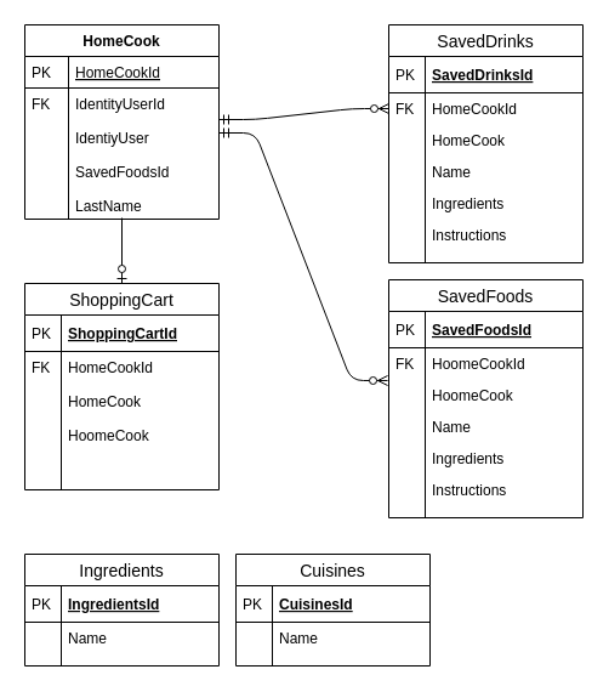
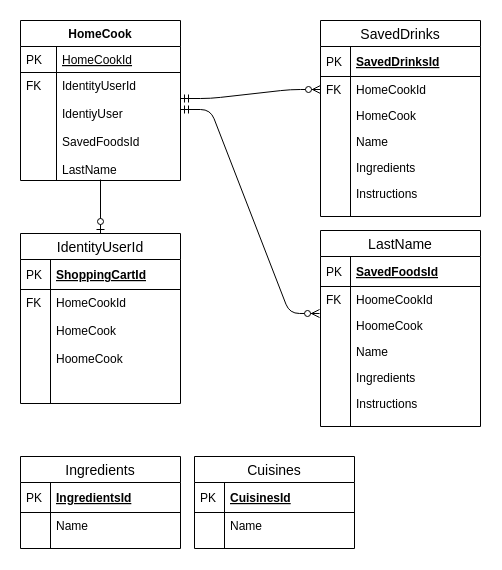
  <mxCell id="0" />
  <mxCell id="1" parent="0" />
  <mxCell id="2" value="HomeCook" style="swimlane;fontStyle=1;childLayout=stackLayout;horizontal=1;startSize=26;horizontalStack=0;resizeParent=1;resizeLast=0;collapsible=1;marginBottom=0;rounded=0;shadow=0;strokeWidth=1;" parent="1" vertex="1"><mxGeometry x="20" y="20" width="160" height="160" as="geometry"><mxRectangle x="20" y="80" width="160" height="26" as="alternateBounds" /></mxGeometry></mxCell>
  <mxCell id="3" value="HomeCookId" style="shape=partialRectangle;top=0;left=0;right=0;bottom=1;align=left;verticalAlign=top;fillColor=none;spacingLeft=40;spacingRight=4;overflow=hidden;rotatable=0;points=[[0,0.5],[1,0.5]];portConstraint=eastwest;dropTarget=0;rounded=0;shadow=0;strokeWidth=1;fontStyle=4" parent="2" vertex="1"><mxGeometry y="26" width="160" height="26" as="geometry" /></mxCell>
  <mxCell id="4" value="PK" style="shape=partialRectangle;top=0;left=0;bottom=0;fillColor=none;align=left;verticalAlign=top;spacingLeft=4;spacingRight=4;overflow=hidden;rotatable=0;points=[];portConstraint=eastwest;part=1;" parent="3" vertex="1" connectable="0"><mxGeometry width="36" height="26" as="geometry" /></mxCell>
  <mxCell id="5" value="IdentityUserId&#10;&#10;IdentiyUser&#10;&#10;SavedFoodsId&#10;&#10;LastName" style="shape=partialRectangle;top=0;left=0;right=0;bottom=0;align=left;verticalAlign=top;fillColor=none;spacingLeft=40;spacingRight=4;overflow=hidden;rotatable=0;points=[[0,0.5],[1,0.5]];portConstraint=eastwest;dropTarget=0;rounded=0;shadow=0;strokeWidth=1;" parent="2" vertex="1"><mxGeometry y="52" width="160" height="108" as="geometry" /></mxCell>
  <mxCell id="6" value="FK" style="shape=partialRectangle;top=0;left=0;bottom=0;fillColor=none;align=left;verticalAlign=top;spacingLeft=4;spacingRight=4;overflow=hidden;rotatable=0;points=[];portConstraint=eastwest;part=1;" parent="5" vertex="1" connectable="0"><mxGeometry width="36" height="108.0" as="geometry" /></mxCell>
  <mxCell id="7" value="SavedDrinks" style="swimlane;fontStyle=0;childLayout=stackLayout;horizontal=1;startSize=26;horizontalStack=0;resizeParent=1;resizeParentMax=0;resizeLast=0;collapsible=1;marginBottom=0;align=center;fontSize=14;" vertex="1" parent="1"><mxGeometry x="320" y="20" width="160" height="196" as="geometry" /></mxCell>
  <mxCell id="8" value="SavedDrinksId" style="shape=partialRectangle;top=0;left=0;right=0;bottom=1;align=left;verticalAlign=middle;fillColor=none;spacingLeft=34;spacingRight=4;overflow=hidden;rotatable=0;points=[[0,0.5],[1,0.5]];portConstraint=eastwest;dropTarget=0;fontStyle=5;fontSize=12;" vertex="1" parent="7"><mxGeometry y="26" width="160" height="30" as="geometry" /></mxCell>
  <mxCell id="9" value="PK" style="shape=partialRectangle;top=0;left=0;bottom=0;fillColor=none;align=left;verticalAlign=middle;spacingLeft=4;spacingRight=4;overflow=hidden;rotatable=0;points=[];portConstraint=eastwest;part=1;fontSize=12;" vertex="1" connectable="0" parent="8"><mxGeometry width="30" height="30" as="geometry" /></mxCell>
  <mxCell id="10" value="HomeCookId" style="shape=partialRectangle;top=0;left=0;right=0;bottom=0;align=left;verticalAlign=top;fillColor=none;spacingLeft=34;spacingRight=4;overflow=hidden;rotatable=0;points=[[0,0.5],[1,0.5]];portConstraint=eastwest;dropTarget=0;fontSize=12;" vertex="1" parent="7"><mxGeometry y="56" width="160" height="26" as="geometry" /></mxCell>
  <mxCell id="11" value="FK" style="shape=partialRectangle;top=0;left=0;bottom=0;fillColor=none;align=left;verticalAlign=top;spacingLeft=4;spacingRight=4;overflow=hidden;rotatable=0;points=[];portConstraint=eastwest;part=1;fontSize=12;" vertex="1" connectable="0" parent="10"><mxGeometry width="30" height="26" as="geometry" /></mxCell>
  <mxCell id="12" value="HomeCook" style="shape=partialRectangle;top=0;left=0;right=0;bottom=0;align=left;verticalAlign=top;fillColor=none;spacingLeft=34;spacingRight=4;overflow=hidden;rotatable=0;points=[[0,0.5],[1,0.5]];portConstraint=eastwest;dropTarget=0;fontSize=12;" vertex="1" parent="7"><mxGeometry y="82" width="160" height="26" as="geometry" /></mxCell>
  <mxCell id="13" value="" style="shape=partialRectangle;top=0;left=0;bottom=0;fillColor=none;align=left;verticalAlign=top;spacingLeft=4;spacingRight=4;overflow=hidden;rotatable=0;points=[];portConstraint=eastwest;part=1;fontSize=12;" vertex="1" connectable="0" parent="12"><mxGeometry width="30" height="26" as="geometry" /></mxCell>
  <mxCell id="14" value="Name" style="shape=partialRectangle;top=0;left=0;right=0;bottom=0;align=left;verticalAlign=top;fillColor=none;spacingLeft=34;spacingRight=4;overflow=hidden;rotatable=0;points=[[0,0.5],[1,0.5]];portConstraint=eastwest;dropTarget=0;fontSize=12;" vertex="1" parent="7"><mxGeometry y="108" width="160" height="26" as="geometry" /></mxCell>
  <mxCell id="15" value="" style="shape=partialRectangle;top=0;left=0;bottom=0;fillColor=none;align=left;verticalAlign=top;spacingLeft=4;spacingRight=4;overflow=hidden;rotatable=0;points=[];portConstraint=eastwest;part=1;fontSize=12;" vertex="1" connectable="0" parent="14"><mxGeometry width="30" height="26" as="geometry" /></mxCell>
  <mxCell id="16" value="Ingredients" style="shape=partialRectangle;top=0;left=0;right=0;bottom=0;align=left;verticalAlign=top;fillColor=none;spacingLeft=34;spacingRight=4;overflow=hidden;rotatable=0;points=[[0,0.5],[1,0.5]];portConstraint=eastwest;dropTarget=0;fontSize=12;" vertex="1" parent="7"><mxGeometry y="134" width="160" height="26" as="geometry" /></mxCell>
  <mxCell id="17" value="" style="shape=partialRectangle;top=0;left=0;bottom=0;fillColor=none;align=left;verticalAlign=top;spacingLeft=4;spacingRight=4;overflow=hidden;rotatable=0;points=[];portConstraint=eastwest;part=1;fontSize=12;" vertex="1" connectable="0" parent="16"><mxGeometry width="30" height="26" as="geometry" /></mxCell>
  <mxCell id="18" value="Instructions" style="shape=partialRectangle;top=0;left=0;right=0;bottom=0;align=left;verticalAlign=top;fillColor=none;spacingLeft=34;spacingRight=4;overflow=hidden;rotatable=0;points=[[0,0.5],[1,0.5]];portConstraint=eastwest;dropTarget=0;fontSize=12;" vertex="1" parent="7"><mxGeometry y="160" width="160" height="26" as="geometry" /></mxCell>
  <mxCell id="19" value="" style="shape=partialRectangle;top=0;left=0;bottom=0;fillColor=none;align=left;verticalAlign=top;spacingLeft=4;spacingRight=4;overflow=hidden;rotatable=0;points=[];portConstraint=eastwest;part=1;fontSize=12;" vertex="1" connectable="0" parent="18"><mxGeometry width="30" height="26" as="geometry" /></mxCell>
  <mxCell id="20" value="" style="shape=partialRectangle;top=0;left=0;right=0;bottom=0;align=left;verticalAlign=top;fillColor=none;spacingLeft=34;spacingRight=4;overflow=hidden;rotatable=0;points=[[0,0.5],[1,0.5]];portConstraint=eastwest;dropTarget=0;fontSize=12;" vertex="1" parent="7"><mxGeometry y="186" width="160" height="10" as="geometry" /></mxCell>
  <mxCell id="21" value="" style="shape=partialRectangle;top=0;left=0;bottom=0;fillColor=none;align=left;verticalAlign=top;spacingLeft=4;spacingRight=4;overflow=hidden;rotatable=0;points=[];portConstraint=eastwest;part=1;fontSize=12;" vertex="1" connectable="0" parent="20"><mxGeometry width="30" height="10" as="geometry" /></mxCell>
- <mxCell id="22" value="ShoppingCart" style="swimlane;fontStyle=0;childLayout=stackLayout;horizontal=1;startSize=26;horizontalStack=0;resizeParent=1;resizeParentMax=0;resizeLast=0;collapsible=1;marginBottom=0;align=center;fontSize=14;" vertex="1" parent="1"><mxGeometry x="20" y="233" width="160" height="170" as="geometry" /></mxCell>
+ <mxCell id="22" value="IdentityUserId" style="swimlane;fontStyle=0;childLayout=stackLayout;horizontal=1;startSize=26;horizontalStack=0;resizeParent=1;resizeParentMax=0;resizeLast=0;collapsible=1;marginBottom=0;align=center;fontSize=14;" vertex="1" parent="1"><mxGeometry x="20" y="233" width="160" height="170" as="geometry" /></mxCell>
  <mxCell id="23" value="ShoppingCartId" style="shape=partialRectangle;top=0;left=0;right=0;bottom=1;align=left;verticalAlign=middle;fillColor=none;spacingLeft=34;spacingRight=4;overflow=hidden;rotatable=0;points=[[0,0.5],[1,0.5]];portConstraint=eastwest;dropTarget=0;fontStyle=5;fontSize=12;" vertex="1" parent="22"><mxGeometry y="26" width="160" height="30" as="geometry" /></mxCell>
  <mxCell id="24" value="PK" style="shape=partialRectangle;top=0;left=0;bottom=0;fillColor=none;align=left;verticalAlign=middle;spacingLeft=4;spacingRight=4;overflow=hidden;rotatable=0;points=[];portConstraint=eastwest;part=1;fontSize=12;" vertex="1" connectable="0" parent="23"><mxGeometry width="30" height="30" as="geometry" /></mxCell>
  <mxCell id="25" value="HomeCookId&#10;&#10;HomeCook&#10;&#10;HoomeCook" style="shape=partialRectangle;top=0;left=0;right=0;bottom=0;align=left;verticalAlign=top;fillColor=none;spacingLeft=34;spacingRight=4;overflow=hidden;rotatable=0;points=[[0,0.5],[1,0.5]];portConstraint=eastwest;dropTarget=0;fontSize=12;" vertex="1" parent="22"><mxGeometry y="56" width="160" height="114" as="geometry" /></mxCell>
  <mxCell id="26" value="FK" style="shape=partialRectangle;top=0;left=0;bottom=0;fillColor=none;align=left;verticalAlign=top;spacingLeft=4;spacingRight=4;overflow=hidden;rotatable=0;points=[];portConstraint=eastwest;part=1;fontSize=12;" vertex="1" connectable="0" parent="25"><mxGeometry width="30" height="114.0" as="geometry" /></mxCell>
  <mxCell id="27" value="Ingredients" style="swimlane;fontStyle=0;childLayout=stackLayout;horizontal=1;startSize=26;horizontalStack=0;resizeParent=1;resizeParentMax=0;resizeLast=0;collapsible=1;marginBottom=0;align=center;fontSize=14;" vertex="1" parent="1"><mxGeometry x="20" y="456" width="160" height="92" as="geometry" /></mxCell>
  <mxCell id="28" value="IngredientsId" style="shape=partialRectangle;top=0;left=0;right=0;bottom=1;align=left;verticalAlign=middle;fillColor=none;spacingLeft=34;spacingRight=4;overflow=hidden;rotatable=0;points=[[0,0.5],[1,0.5]];portConstraint=eastwest;dropTarget=0;fontStyle=5;fontSize=12;" vertex="1" parent="27"><mxGeometry y="26" width="160" height="30" as="geometry" /></mxCell>
  <mxCell id="29" value="PK" style="shape=partialRectangle;top=0;left=0;bottom=0;fillColor=none;align=left;verticalAlign=middle;spacingLeft=4;spacingRight=4;overflow=hidden;rotatable=0;points=[];portConstraint=eastwest;part=1;fontSize=12;" vertex="1" connectable="0" parent="28"><mxGeometry width="30" height="30" as="geometry" /></mxCell>
  <mxCell id="30" value="Name" style="shape=partialRectangle;top=0;left=0;right=0;bottom=0;align=left;verticalAlign=top;fillColor=none;spacingLeft=34;spacingRight=4;overflow=hidden;rotatable=0;points=[[0,0.5],[1,0.5]];portConstraint=eastwest;dropTarget=0;fontSize=12;" vertex="1" parent="27"><mxGeometry y="56" width="160" height="26" as="geometry" /></mxCell>
  <mxCell id="31" value="" style="shape=partialRectangle;top=0;left=0;bottom=0;fillColor=none;align=left;verticalAlign=top;spacingLeft=4;spacingRight=4;overflow=hidden;rotatable=0;points=[];portConstraint=eastwest;part=1;fontSize=12;" vertex="1" connectable="0" parent="30"><mxGeometry width="30" height="26" as="geometry" /></mxCell>
  <mxCell id="32" value="" style="shape=partialRectangle;top=0;left=0;right=0;bottom=0;align=left;verticalAlign=top;fillColor=none;spacingLeft=34;spacingRight=4;overflow=hidden;rotatable=0;points=[[0,0.5],[1,0.5]];portConstraint=eastwest;dropTarget=0;fontSize=12;" vertex="1" parent="27"><mxGeometry y="82" width="160" height="10" as="geometry" /></mxCell>
  <mxCell id="33" value="" style="shape=partialRectangle;top=0;left=0;bottom=0;fillColor=none;align=left;verticalAlign=top;spacingLeft=4;spacingRight=4;overflow=hidden;rotatable=0;points=[];portConstraint=eastwest;part=1;fontSize=12;" vertex="1" connectable="0" parent="32"><mxGeometry width="30" height="10" as="geometry" /></mxCell>
  <mxCell id="34" value="Cuisines" style="swimlane;fontStyle=0;childLayout=stackLayout;horizontal=1;startSize=26;horizontalStack=0;resizeParent=1;resizeParentMax=0;resizeLast=0;collapsible=1;marginBottom=0;align=center;fontSize=14;" vertex="1" parent="1"><mxGeometry x="194" y="456" width="160" height="92" as="geometry" /></mxCell>
  <mxCell id="35" value="CuisinesId" style="shape=partialRectangle;top=0;left=0;right=0;bottom=1;align=left;verticalAlign=middle;fillColor=none;spacingLeft=34;spacingRight=4;overflow=hidden;rotatable=0;points=[[0,0.5],[1,0.5]];portConstraint=eastwest;dropTarget=0;fontStyle=5;fontSize=12;" vertex="1" parent="34"><mxGeometry y="26" width="160" height="30" as="geometry" /></mxCell>
  <mxCell id="36" value="PK" style="shape=partialRectangle;top=0;left=0;bottom=0;fillColor=none;align=left;verticalAlign=middle;spacingLeft=4;spacingRight=4;overflow=hidden;rotatable=0;points=[];portConstraint=eastwest;part=1;fontSize=12;" vertex="1" connectable="0" parent="35"><mxGeometry width="30" height="30" as="geometry" /></mxCell>
  <mxCell id="37" value="Name" style="shape=partialRectangle;top=0;left=0;right=0;bottom=0;align=left;verticalAlign=top;fillColor=none;spacingLeft=34;spacingRight=4;overflow=hidden;rotatable=0;points=[[0,0.5],[1,0.5]];portConstraint=eastwest;dropTarget=0;fontSize=12;" vertex="1" parent="34"><mxGeometry y="56" width="160" height="26" as="geometry" /></mxCell>
  <mxCell id="38" value="" style="shape=partialRectangle;top=0;left=0;bottom=0;fillColor=none;align=left;verticalAlign=top;spacingLeft=4;spacingRight=4;overflow=hidden;rotatable=0;points=[];portConstraint=eastwest;part=1;fontSize=12;" vertex="1" connectable="0" parent="37"><mxGeometry width="30" height="26" as="geometry" /></mxCell>
  <mxCell id="39" value="" style="shape=partialRectangle;top=0;left=0;right=0;bottom=0;align=left;verticalAlign=top;fillColor=none;spacingLeft=34;spacingRight=4;overflow=hidden;rotatable=0;points=[[0,0.5],[1,0.5]];portConstraint=eastwest;dropTarget=0;fontSize=12;" vertex="1" parent="34"><mxGeometry y="82" width="160" height="10" as="geometry" /></mxCell>
  <mxCell id="40" value="" style="shape=partialRectangle;top=0;left=0;bottom=0;fillColor=none;align=left;verticalAlign=top;spacingLeft=4;spacingRight=4;overflow=hidden;rotatable=0;points=[];portConstraint=eastwest;part=1;fontSize=12;" vertex="1" connectable="0" parent="39"><mxGeometry width="30" height="10" as="geometry" /></mxCell>
- <mxCell id="41" value="SavedFoods" style="swimlane;fontStyle=0;childLayout=stackLayout;horizontal=1;startSize=26;horizontalStack=0;resizeParent=1;resizeParentMax=0;resizeLast=0;collapsible=1;marginBottom=0;align=center;fontSize=14;" vertex="1" parent="1"><mxGeometry x="320" y="230" width="160" height="196" as="geometry" /></mxCell>
+ <mxCell id="41" value="LastName" style="swimlane;fontStyle=0;childLayout=stackLayout;horizontal=1;startSize=26;horizontalStack=0;resizeParent=1;resizeParentMax=0;resizeLast=0;collapsible=1;marginBottom=0;align=center;fontSize=14;" vertex="1" parent="1"><mxGeometry x="320" y="230" width="160" height="196" as="geometry" /></mxCell>
  <mxCell id="42" value="SavedFoodsId" style="shape=partialRectangle;top=0;left=0;right=0;bottom=1;align=left;verticalAlign=middle;fillColor=none;spacingLeft=34;spacingRight=4;overflow=hidden;rotatable=0;points=[[0,0.5],[1,0.5]];portConstraint=eastwest;dropTarget=0;fontStyle=5;fontSize=12;" vertex="1" parent="41"><mxGeometry y="26" width="160" height="30" as="geometry" /></mxCell>
  <mxCell id="43" value="PK" style="shape=partialRectangle;top=0;left=0;bottom=0;fillColor=none;align=left;verticalAlign=middle;spacingLeft=4;spacingRight=4;overflow=hidden;rotatable=0;points=[];portConstraint=eastwest;part=1;fontSize=12;" vertex="1" connectable="0" parent="42"><mxGeometry width="30" height="30" as="geometry" /></mxCell>
  <mxCell id="44" value="HoomeCookId" style="shape=partialRectangle;top=0;left=0;right=0;bottom=0;align=left;verticalAlign=top;fillColor=none;spacingLeft=34;spacingRight=4;overflow=hidden;rotatable=0;points=[[0,0.5],[1,0.5]];portConstraint=eastwest;dropTarget=0;fontSize=12;" vertex="1" parent="41"><mxGeometry y="56" width="160" height="26" as="geometry" /></mxCell>
  <mxCell id="45" value="FK" style="shape=partialRectangle;top=0;left=0;bottom=0;fillColor=none;align=left;verticalAlign=top;spacingLeft=4;spacingRight=4;overflow=hidden;rotatable=0;points=[];portConstraint=eastwest;part=1;fontSize=12;" vertex="1" connectable="0" parent="44"><mxGeometry width="30" height="26" as="geometry" /></mxCell>
  <mxCell id="46" value="HoomeCook" style="shape=partialRectangle;top=0;left=0;right=0;bottom=0;align=left;verticalAlign=top;fillColor=none;spacingLeft=34;spacingRight=4;overflow=hidden;rotatable=0;points=[[0,0.5],[1,0.5]];portConstraint=eastwest;dropTarget=0;fontSize=12;" vertex="1" parent="41"><mxGeometry y="82" width="160" height="26" as="geometry" /></mxCell>
  <mxCell id="47" value="" style="shape=partialRectangle;top=0;left=0;bottom=0;fillColor=none;align=left;verticalAlign=top;spacingLeft=4;spacingRight=4;overflow=hidden;rotatable=0;points=[];portConstraint=eastwest;part=1;fontSize=12;" vertex="1" connectable="0" parent="46"><mxGeometry width="30" height="26" as="geometry" /></mxCell>
  <mxCell id="48" value="Name" style="shape=partialRectangle;top=0;left=0;right=0;bottom=0;align=left;verticalAlign=top;fillColor=none;spacingLeft=34;spacingRight=4;overflow=hidden;rotatable=0;points=[[0,0.5],[1,0.5]];portConstraint=eastwest;dropTarget=0;fontSize=12;" vertex="1" parent="41"><mxGeometry y="108" width="160" height="26" as="geometry" /></mxCell>
  <mxCell id="49" value="" style="shape=partialRectangle;top=0;left=0;bottom=0;fillColor=none;align=left;verticalAlign=top;spacingLeft=4;spacingRight=4;overflow=hidden;rotatable=0;points=[];portConstraint=eastwest;part=1;fontSize=12;" vertex="1" connectable="0" parent="48"><mxGeometry width="30" height="26" as="geometry" /></mxCell>
  <mxCell id="50" value="Ingredients" style="shape=partialRectangle;top=0;left=0;right=0;bottom=0;align=left;verticalAlign=top;fillColor=none;spacingLeft=34;spacingRight=4;overflow=hidden;rotatable=0;points=[[0,0.5],[1,0.5]];portConstraint=eastwest;dropTarget=0;fontSize=12;" vertex="1" parent="41"><mxGeometry y="134" width="160" height="26" as="geometry" /></mxCell>
  <mxCell id="51" value="" style="shape=partialRectangle;top=0;left=0;bottom=0;fillColor=none;align=left;verticalAlign=top;spacingLeft=4;spacingRight=4;overflow=hidden;rotatable=0;points=[];portConstraint=eastwest;part=1;fontSize=12;" vertex="1" connectable="0" parent="50"><mxGeometry width="30" height="26" as="geometry" /></mxCell>
  <mxCell id="52" value="Instructions" style="shape=partialRectangle;top=0;left=0;right=0;bottom=0;align=left;verticalAlign=top;fillColor=none;spacingLeft=34;spacingRight=4;overflow=hidden;rotatable=0;points=[[0,0.5],[1,0.5]];portConstraint=eastwest;dropTarget=0;fontSize=12;" vertex="1" parent="41"><mxGeometry y="160" width="160" height="26" as="geometry" /></mxCell>
  <mxCell id="53" value="" style="shape=partialRectangle;top=0;left=0;bottom=0;fillColor=none;align=left;verticalAlign=top;spacingLeft=4;spacingRight=4;overflow=hidden;rotatable=0;points=[];portConstraint=eastwest;part=1;fontSize=12;" vertex="1" connectable="0" parent="52"><mxGeometry width="30" height="26" as="geometry" /></mxCell>
  <mxCell id="54" value="" style="shape=partialRectangle;top=0;left=0;right=0;bottom=0;align=left;verticalAlign=top;fillColor=none;spacingLeft=34;spacingRight=4;overflow=hidden;rotatable=0;points=[[0,0.5],[1,0.5]];portConstraint=eastwest;dropTarget=0;fontSize=12;" vertex="1" parent="41"><mxGeometry y="186" width="160" height="10" as="geometry" /></mxCell>
  <mxCell id="55" value="" style="shape=partialRectangle;top=0;left=0;bottom=0;fillColor=none;align=left;verticalAlign=top;spacingLeft=4;spacingRight=4;overflow=hidden;rotatable=0;points=[];portConstraint=eastwest;part=1;fontSize=12;" vertex="1" connectable="0" parent="54"><mxGeometry width="30" height="10" as="geometry" /></mxCell>
  <mxCell id="56" value="" style="fontSize=12;html=1;endArrow=ERzeroToOne;endFill=1;entryX=0.5;entryY=0;entryDx=0;entryDy=0;" edge="1" parent="1" target="22"><mxGeometry width="100" height="100" relative="1" as="geometry"><mxPoint x="100" y="179" as="sourcePoint" /><mxPoint x="160" y="180" as="targetPoint" /></mxGeometry></mxCell>
  <mxCell id="57" value="" style="edgeStyle=entityRelationEdgeStyle;fontSize=12;html=1;endArrow=ERzeroToMany;startArrow=ERmandOne;entryX=0;entryY=0.5;entryDx=0;entryDy=0;" edge="1" parent="1" target="10"><mxGeometry width="100" height="100" relative="1" as="geometry"><mxPoint x="180" y="98" as="sourcePoint" /><mxPoint x="280" y="50" as="targetPoint" /></mxGeometry></mxCell>
  <mxCell id="58" value="" style="edgeStyle=entityRelationEdgeStyle;fontSize=12;html=1;endArrow=ERzeroToMany;startArrow=ERmandOne;entryX=-0.006;entryY=1.038;entryDx=0;entryDy=0;entryPerimeter=0;" edge="1" parent="1" target="44"><mxGeometry width="100" height="100" relative="1" as="geometry"><mxPoint x="180" y="109" as="sourcePoint" /><mxPoint x="330" y="99" as="targetPoint" /></mxGeometry></mxCell>
